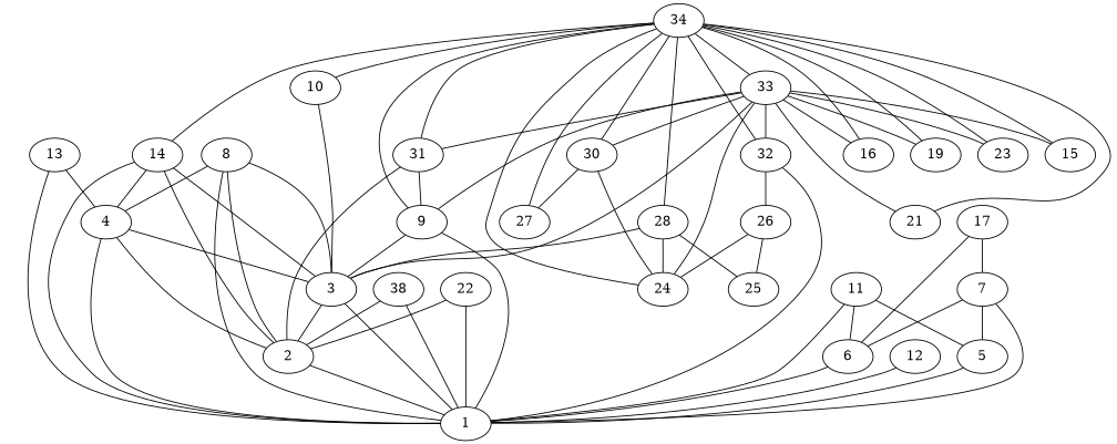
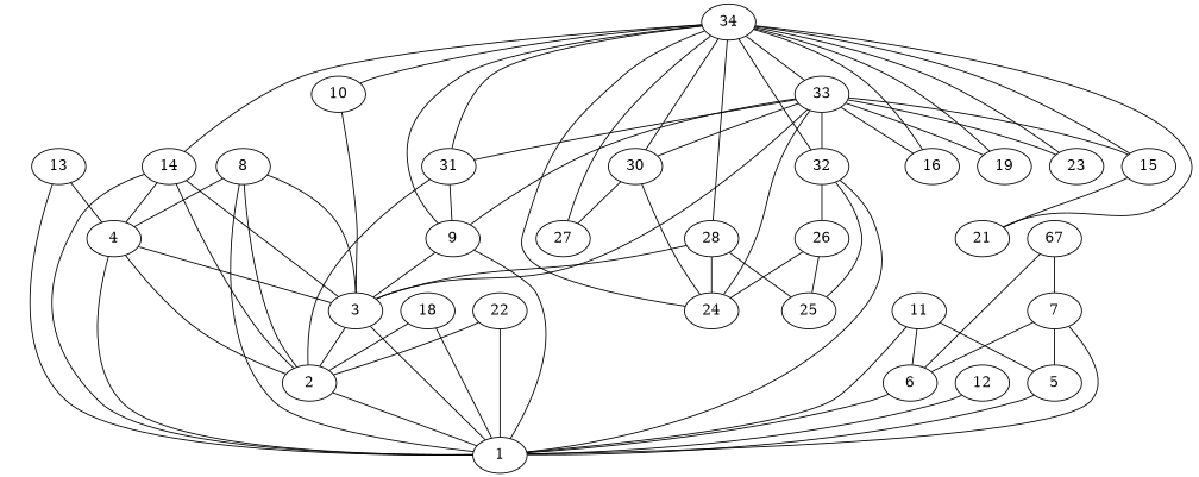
  graph {
    2
    1
    3
    4
    5
    6
    7
    8
    9
    10
    11
    12
    13
    14
-   17
-   18 [label=38]
+   17 [label=67]
+   18
    22
    26
    24
    25
    28
    30
    27
    31
    32
    33
    15
    16
    19
    21
    23
    34
    2 -- 1
    3 -- 2
    3 -- 1
    4 -- 2
    4 -- 1
    4 -- 3
    5 -- 1
    6 -- 1
    7 -- 1
    7 -- 5
    7 -- 6
    8 -- 2
    8 -- 1
    8 -- 3
    8 -- 4
    9 -- 1
    9 -- 3
    10 -- 3
    11 -- 1
    11 -- 5
    11 -- 6
    12 -- 1
    13 -- 1
    13 -- 4
    14 -- 2
    14 -- 1
    14 -- 3
    14 -- 4
    17 -- 6
    17 -- 7
    18 -- 2
    18 -- 1
    22 -- 2
    22 -- 1
    26 -- 24
    26 -- 25
    28 -- 3
    28 -- 24
    28 -- 25
    30 -- 24
    30 -- 27
    31 -- 2
    31 -- 9
    32 -- 1
    32 -- 26
+   32 -- 25
    33 -- 3
    33 -- 9
    33 -- 24
    33 -- 30
    33 -- 31
    33 -- 32
    33 -- 15
    33 -- 16
    33 -- 19
-   33 -- 21
+   15 -- 21
    33 -- 23
    34 -- 9
    34 -- 10
    34 -- 14
    34 -- 24
    34 -- 28
    34 -- 30
    34 -- 27
    34 -- 31
    34 -- 32
    34 -- 33
    34 -- 15
    34 -- 16
    34 -- 19
    34 -- 21
    34 -- 23
  }
